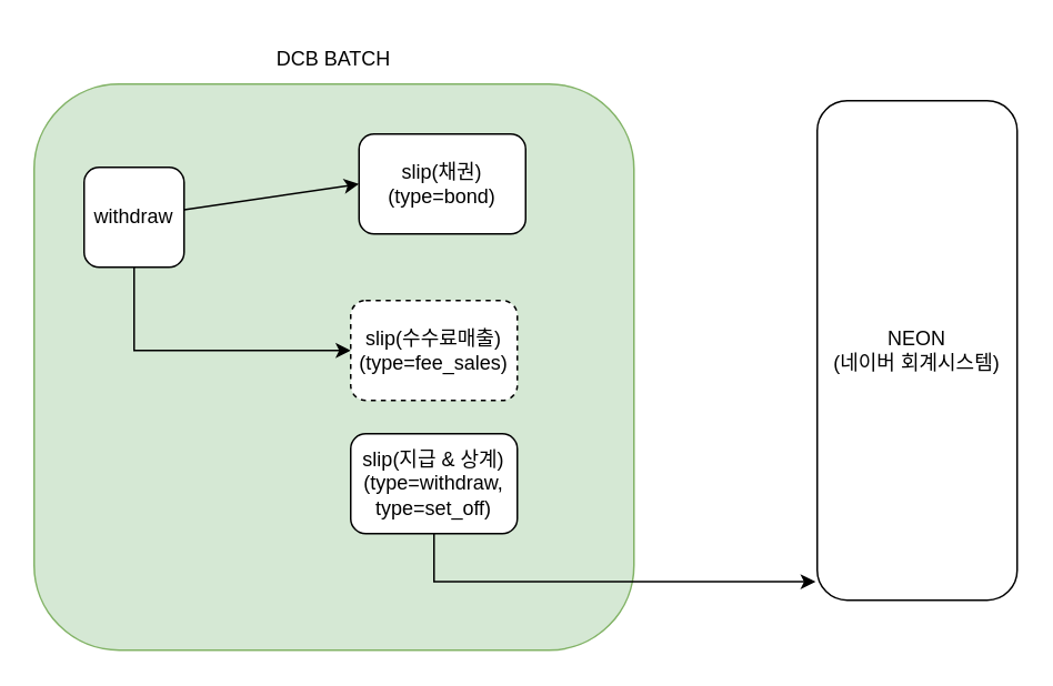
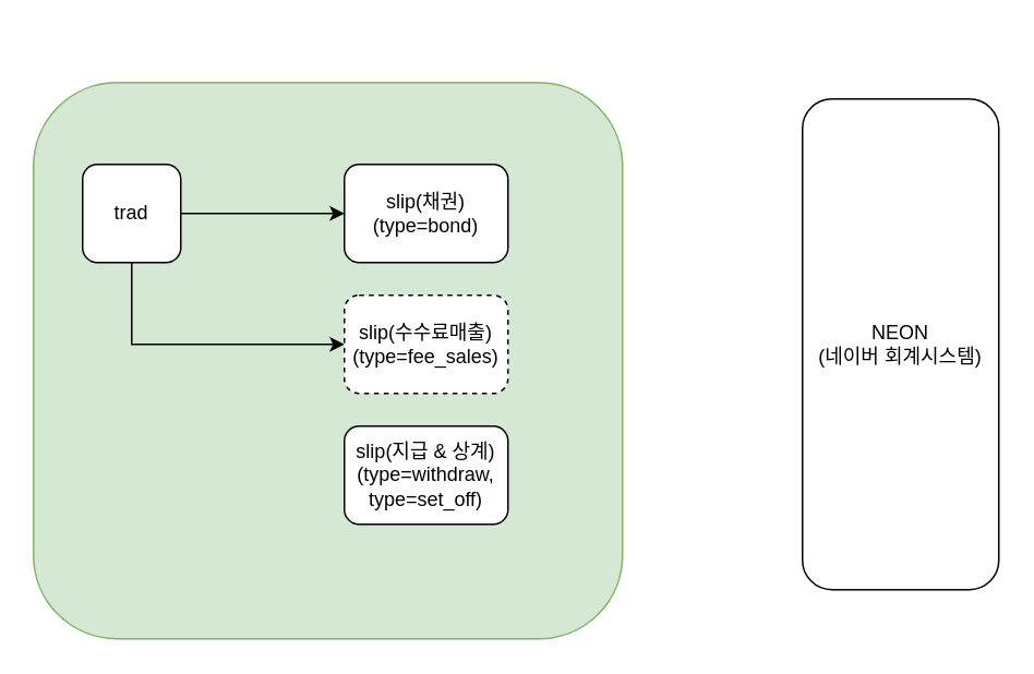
  <mxCell id="0" />
  <mxCell id="1" parent="0" />
  <mxCell id="2" value="" style="rounded=1;whiteSpace=wrap;html=1;fillColor=#d5e8d4;strokeColor=#82b366;" vertex="1" parent="1"><mxGeometry x="20" y="50" width="360" height="340" as="geometry" /></mxCell>
  <mxCell id="3" style="edgeStyle=none;rounded=0;orthogonalLoop=1;jettySize=auto;html=1;entryX=0;entryY=0.5;entryDx=0;entryDy=0;" edge="1" parent="1" source="5" target="6"><mxGeometry relative="1" as="geometry" /></mxCell>
  <mxCell id="4" style="edgeStyle=orthogonalEdgeStyle;rounded=0;orthogonalLoop=1;jettySize=auto;html=1;entryX=0;entryY=0.5;entryDx=0;entryDy=0;" edge="1" parent="1" source="5" target="7"><mxGeometry relative="1" as="geometry"><Array as="points"><mxPoint x="80" y="210" /></Array></mxGeometry></mxCell>
- <mxCell id="5" value="withdraw" style="rounded=1;whiteSpace=wrap;html=1;" vertex="1" parent="1"><mxGeometry x="50" y="100" width="60" height="60" as="geometry" /></mxCell>
- <mxCell id="6" value="slip(채권)&lt;br&gt;(type=bond)" style="rounded=1;whiteSpace=wrap;html=1;" vertex="1" parent="1"><mxGeometry x="215" y="80" width="100" height="60" as="geometry" /></mxCell>
+ <mxCell id="5" value="trad" style="rounded=1;whiteSpace=wrap;html=1;" vertex="1" parent="1"><mxGeometry x="50" y="100" width="60" height="60" as="geometry" /></mxCell>
+ <mxCell id="6" value="slip(채권)&lt;br&gt;(type=bond)" style="rounded=1;whiteSpace=wrap;html=1;" vertex="1" parent="1"><mxGeometry x="210" y="100" width="100" height="60" as="geometry" /></mxCell>
  <mxCell id="7" value="slip(수수료매출)&lt;br&gt;(type=fee_sales)" style="rounded=1;whiteSpace=wrap;html=1;dashed=1;" vertex="1" parent="1"><mxGeometry x="210" y="180" width="100" height="60" as="geometry" /></mxCell>
- <mxCell id="8" style="edgeStyle=orthogonalEdgeStyle;rounded=0;orthogonalLoop=1;jettySize=auto;html=1;entryX=-0.008;entryY=0.963;entryDx=0;entryDy=0;entryPerimeter=0;" edge="1" parent="1" source="9" target="10"><mxGeometry relative="1" as="geometry"><Array as="points"><mxPoint x="260" y="349" /></Array></mxGeometry></mxCell>
  <mxCell id="9" value="slip(지급 &amp;amp; 상계)&lt;br&gt;(type=withdraw,&lt;br&gt;type=set_off)" style="rounded=1;whiteSpace=wrap;html=1;" vertex="1" parent="1"><mxGeometry x="210" y="260" width="100" height="60" as="geometry" /></mxCell>
  <mxCell id="10" value="NEON&lt;br&gt;(네이버 회계시스템)" style="rounded=1;whiteSpace=wrap;html=1;" vertex="1" parent="1"><mxGeometry x="490" y="60" width="120" height="300" as="geometry" /></mxCell>
- <mxCell id="11" value="DCB BATCH" style="text;html=1;strokeColor=none;fillColor=none;align=center;verticalAlign=middle;whiteSpace=wrap;rounded=0;" vertex="1" parent="1"><mxGeometry x="130" y="20" width="140" height="30" as="geometry" /></mxCell>
